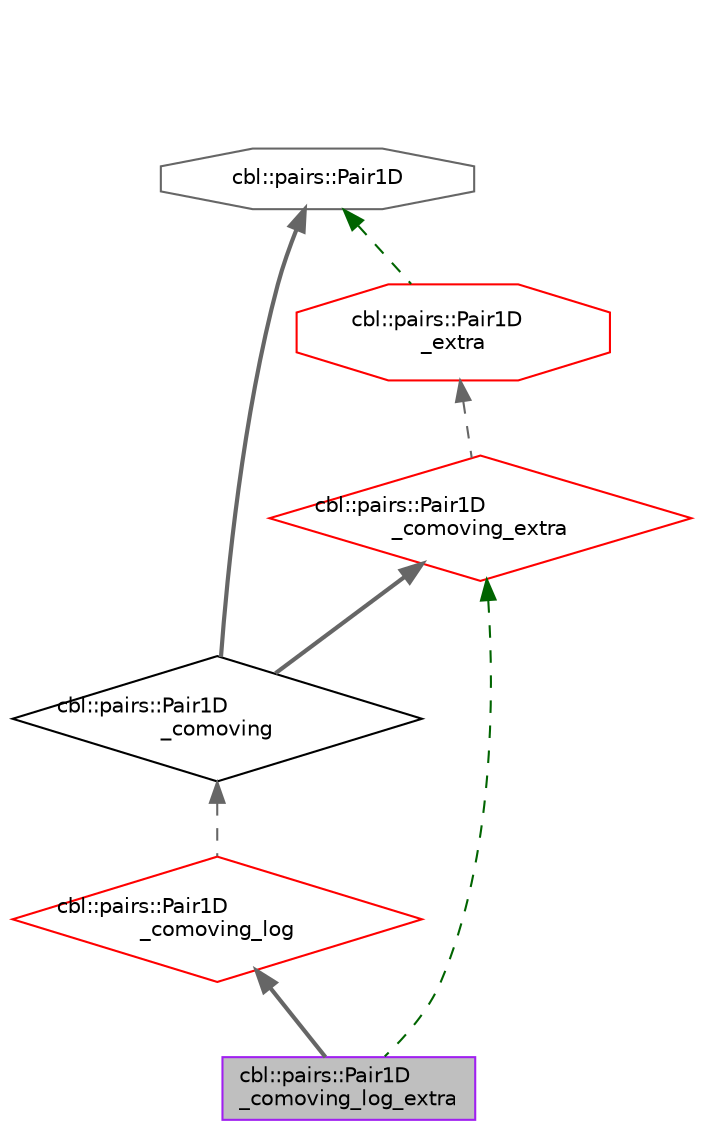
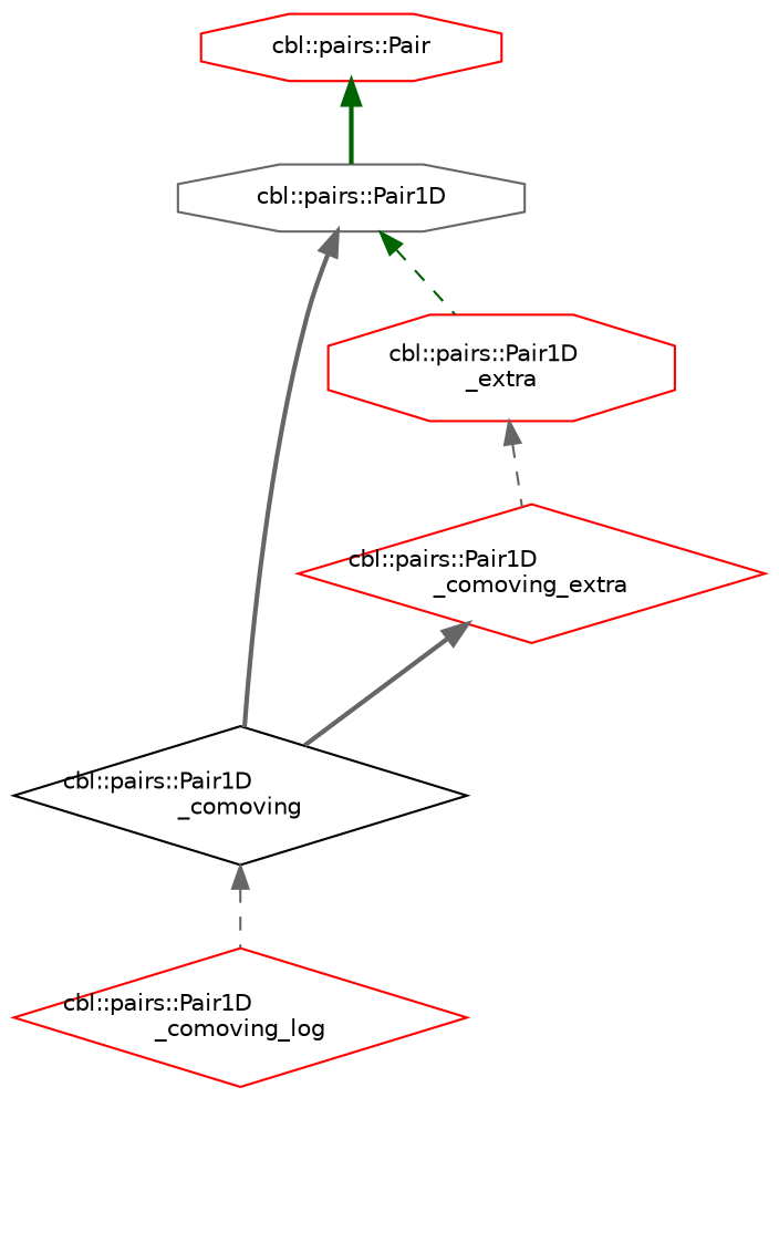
  digraph {
    node [color=red fillcolor=white fontname=Helvetica fontsize=10 shape=diamond style=filled]
    edge [color=gray40 dir=back fontname=Helvetica fontsize=10 labelfontname=Helvetica labelfontsize=10 style=dashed]
-   n1 [color=purple fillcolor=grey75 fontcolor=black height=0.2 label="cbl::pairs::Pair1D\l_comoving_log_extra" shape=box width=0.4]
    n2 [height=0.2 label="cbl::pairs::Pair1D\l_comoving_extra" width=0.4]
    n3 [color=black height=0.2 label="cbl::pairs::Pair1D\l_comoving" width=0.4]
    n4 [height=0.2 label="cbl::pairs::Pair1D\l_extra" shape=octagon width=0.4]
    n5 [color=gray40 height=0.2 label="cbl::pairs::Pair1D" shape=octagon width=0.4]
    n6 [height=0.2 label="cbl::pairs::Pair1D\l_comoving_log" width=0.4]
-   n2 -> n1 [color=darkgreen]
+   n7 [height=0.2 label="cbl::pairs::Pair" shape=octagon width=0.4]
    n2 -> n3 [style=bold]
    n3 -> n6
    n4 -> n2
    n5 -> n3 [style=bold]
    n5 -> n4 [color=darkgreen]
-   n6 -> n1 [style=bold]
+   n7 -> n5 [color=darkgreen style=bold]
  }
